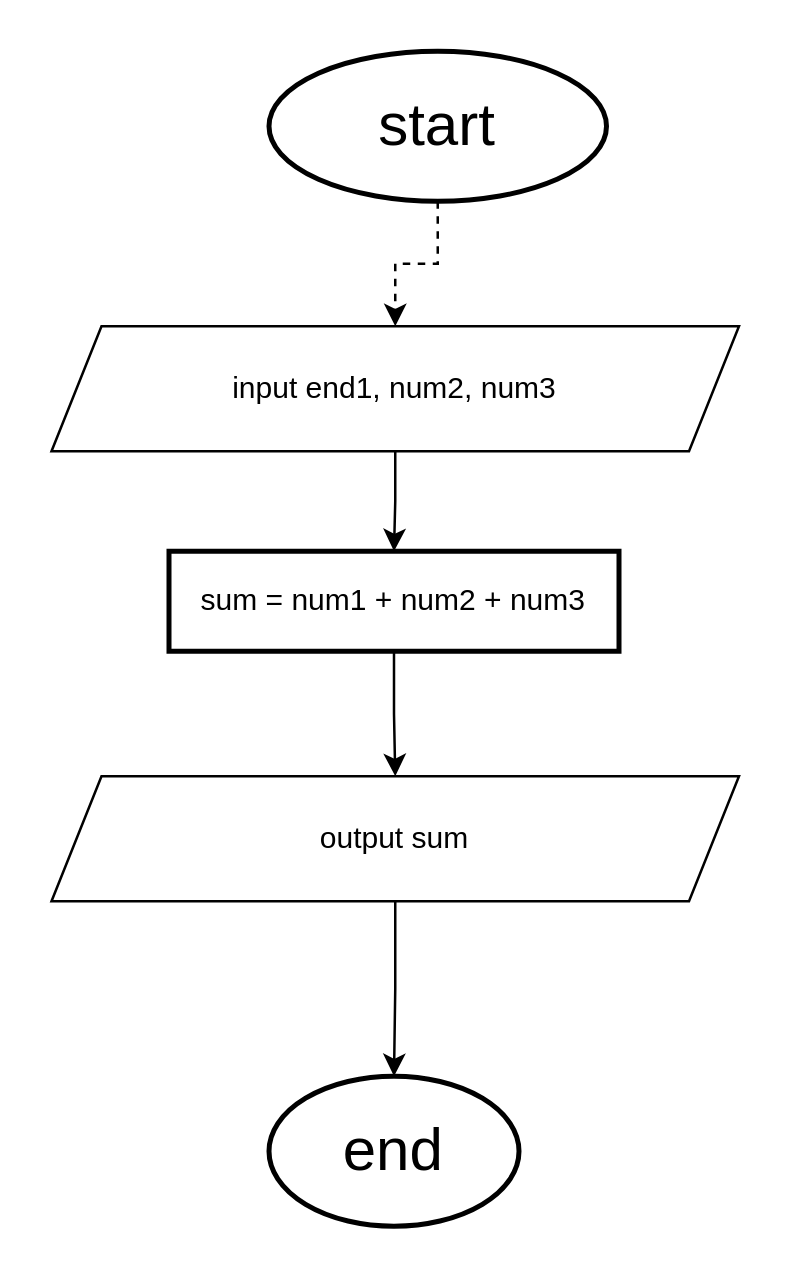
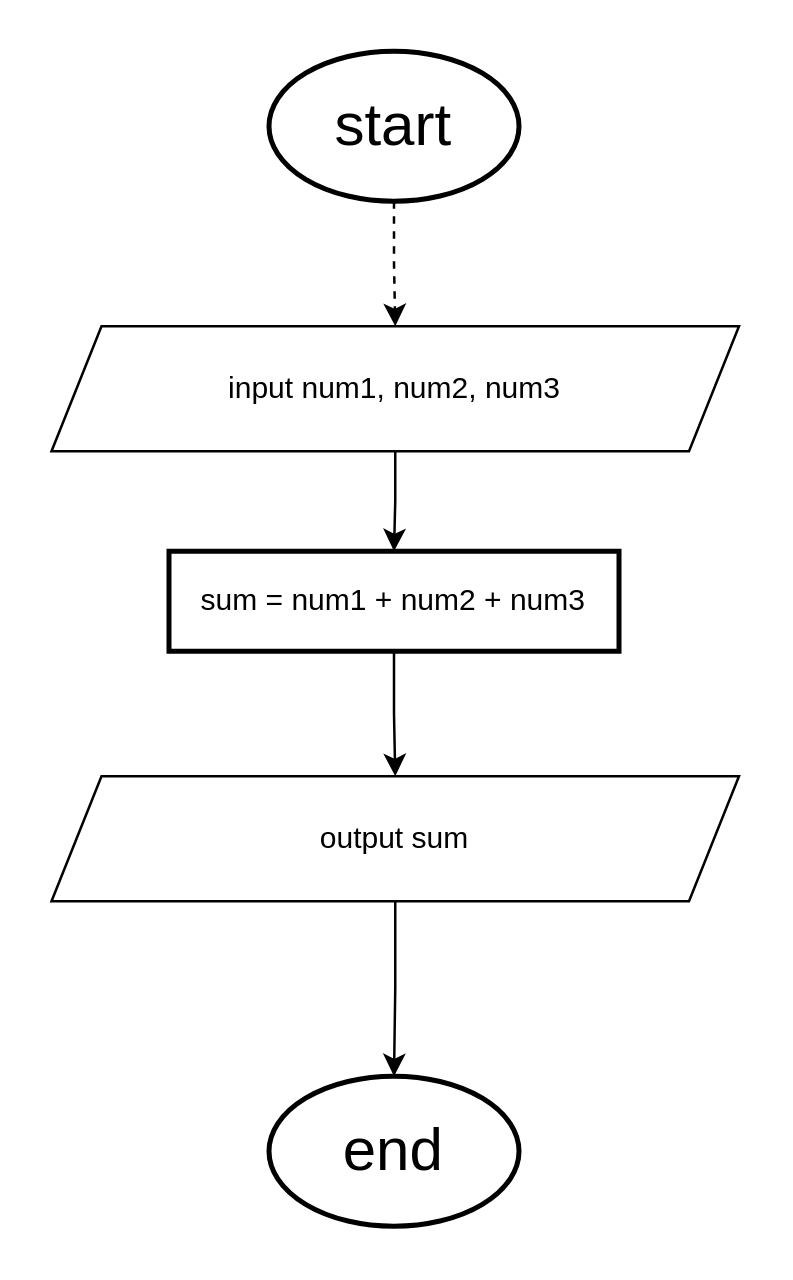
  <mxCell id="0" />
  <mxCell id="1" parent="0" />
  <mxCell id="2" style="edgeStyle=orthogonalEdgeStyle;rounded=0;orthogonalLoop=1;jettySize=auto;html=1;entryX=0.5;entryY=0;entryDx=0;entryDy=0;dashed=1;" edge="1" parent="1" source="3" target="6"><mxGeometry relative="1" as="geometry" /></mxCell>
- <mxCell id="3" value="&lt;font style=&quot;font-size: 24px;&quot;&gt;start&lt;/font&gt;" style="strokeWidth=2;html=1;shape=mxgraph.flowchart.start_1;whiteSpace=wrap;" vertex="1" parent="1"><mxGeometry x="107" y="20" width="135" height="60" as="geometry" /></mxCell>
+ <mxCell id="3" value="&lt;font style=&quot;font-size: 24px;&quot;&gt;start&lt;/font&gt;" style="strokeWidth=2;html=1;shape=mxgraph.flowchart.start_1;whiteSpace=wrap;" vertex="1" parent="1"><mxGeometry x="107" y="20" width="100" height="60" as="geometry" /></mxCell>
  <mxCell id="4" value="&lt;font style=&quot;font-size: 24px;&quot;&gt;end&lt;/font&gt;" style="strokeWidth=2;html=1;shape=mxgraph.flowchart.start_1;whiteSpace=wrap;" vertex="1" parent="1"><mxGeometry x="107" y="430" width="100" height="60" as="geometry" /></mxCell>
  <mxCell id="5" style="edgeStyle=orthogonalEdgeStyle;rounded=0;orthogonalLoop=1;jettySize=auto;html=1;entryX=0.5;entryY=0;entryDx=0;entryDy=0;" edge="1" parent="1" source="6" target="8"><mxGeometry relative="1" as="geometry" /></mxCell>
- <mxCell id="6" value="input end1, num2, num3" style="shape=parallelogram;perimeter=parallelogramPerimeter;whiteSpace=wrap;html=1;fixedSize=1;" vertex="1" parent="1"><mxGeometry x="20" y="130" width="275" height="50" as="geometry" /></mxCell>
+ <mxCell id="6" value="input num1, num2, num3" style="shape=parallelogram;perimeter=parallelogramPerimeter;whiteSpace=wrap;html=1;fixedSize=1;" vertex="1" parent="1"><mxGeometry x="20" y="130" width="275" height="50" as="geometry" /></mxCell>
  <mxCell id="7" style="edgeStyle=orthogonalEdgeStyle;rounded=0;orthogonalLoop=1;jettySize=auto;html=1;entryX=0.5;entryY=0;entryDx=0;entryDy=0;" edge="1" parent="1" source="8" target="9"><mxGeometry relative="1" as="geometry" /></mxCell>
  <mxCell id="8" value="sum = num1 + num2 + num3" style="whiteSpace=wrap;html=1;absoluteArcSize=1;arcSize=14;strokeWidth=2;rounded=0;" vertex="1" parent="1"><mxGeometry x="67" y="220" width="180" height="40" as="geometry" /></mxCell>
  <mxCell id="9" value="output sum" style="shape=parallelogram;perimeter=parallelogramPerimeter;whiteSpace=wrap;html=1;fixedSize=1;" vertex="1" parent="1"><mxGeometry x="20" y="310" width="275" height="50" as="geometry" /></mxCell>
  <mxCell id="10" style="edgeStyle=orthogonalEdgeStyle;rounded=0;orthogonalLoop=1;jettySize=auto;html=1;entryX=0.5;entryY=0;entryDx=0;entryDy=0;entryPerimeter=0;" edge="1" parent="1" source="9" target="4"><mxGeometry relative="1" as="geometry" /></mxCell>
